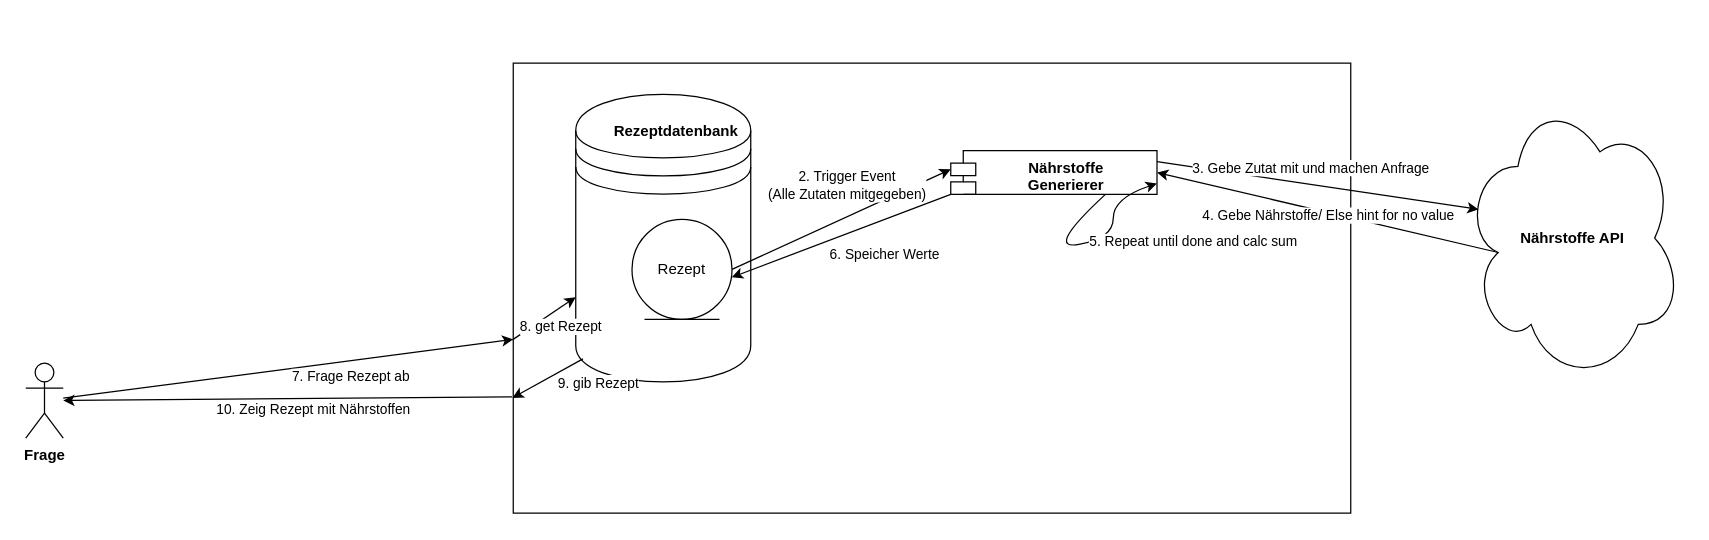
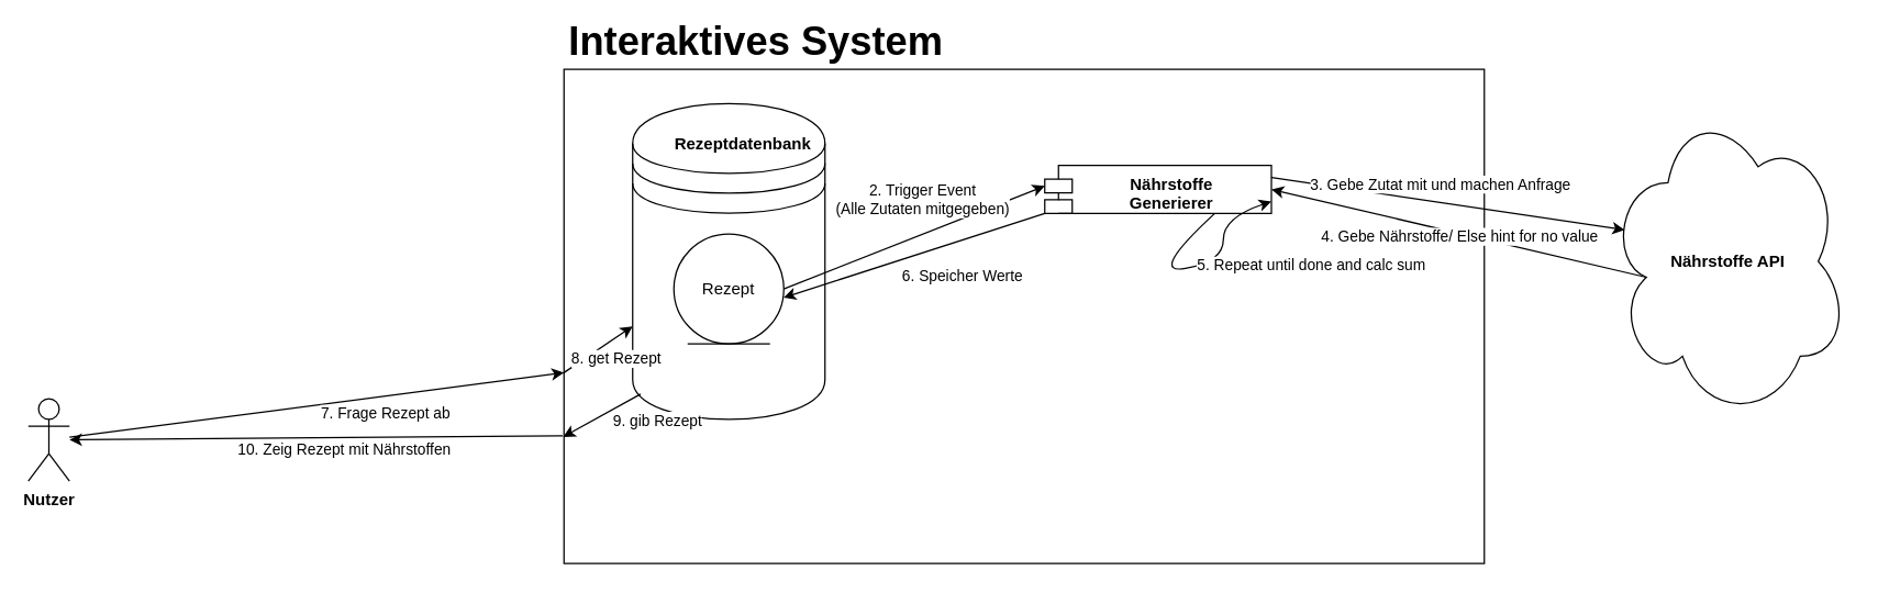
  <mxCell id="0" />
  <mxCell id="1" parent="0" />
  <mxCell id="2" style="edgeStyle=none;rounded=0;orthogonalLoop=1;jettySize=auto;html=1;" edge="1" parent="1" target="6"><mxGeometry relative="1" as="geometry"><mxPoint x="409" y="317" as="sourcePoint" /></mxGeometry></mxCell>
  <mxCell id="3" value="10. Zeig Rezept mit Nährstoffen" style="edgeLabel;html=1;align=center;verticalAlign=middle;resizable=0;points=[];" vertex="1" connectable="0" parent="2"><mxGeometry x="-0.111" relative="1" as="geometry"><mxPoint y="8.33" as="offset" /></mxGeometry></mxCell>
  <mxCell id="4" value="" style="rounded=0;whiteSpace=wrap;html=1;" parent="1" vertex="1"><mxGeometry x="410" y="50" width="670" height="360" as="geometry" /></mxCell>
  <mxCell id="5" value="" style="shape=datastore;whiteSpace=wrap;html=1;" parent="1" vertex="1"><mxGeometry x="460" y="75" width="140" height="230" as="geometry" /></mxCell>
- <mxCell id="6" value="Frage" style="shape=umlActor;verticalLabelPosition=bottom;verticalAlign=top;html=1;outlineConnect=0;fontStyle=1" parent="1" vertex="1"><mxGeometry x="20" y="290" width="30" height="60" as="geometry" /></mxCell>
+ <mxCell id="6" value="Nutzer" style="shape=umlActor;verticalLabelPosition=bottom;verticalAlign=top;html=1;outlineConnect=0;fontStyle=1" parent="1" vertex="1"><mxGeometry x="20" y="290" width="30" height="60" as="geometry" /></mxCell>
  <mxCell id="7" value="Rezeptdatenbank" style="text;html=1;strokeColor=none;fillColor=none;align=center;verticalAlign=middle;whiteSpace=wrap;rounded=0;fontStyle=1" parent="1" vertex="1"><mxGeometry x="487.5" y="95" width="105" height="20" as="geometry" /></mxCell>
+ <mxCell id="8" value="&lt;b&gt;&lt;font style=&quot;font-size: 29px&quot;&gt;Interaktives System&lt;/font&gt;&lt;/b&gt;" style="text;html=1;strokeColor=none;fillColor=none;align=center;verticalAlign=middle;whiteSpace=wrap;rounded=0;" parent="1" vertex="1"><mxGeometry x="410" width="280" height="20" as="geometry" y="20" /></mxCell>
  <mxCell id="9" style="edgeStyle=none;rounded=0;orthogonalLoop=1;jettySize=auto;html=1;exitX=1;exitY=0.5;exitDx=0;exitDy=0;entryX=0;entryY=0;entryDx=0;entryDy=15;entryPerimeter=0;" edge="1" parent="1" source="13" target="21"><mxGeometry relative="1" as="geometry" /></mxCell>
  <mxCell id="10" value="2. Trigger Event &lt;br&gt;(Alle Zutaten mitgegeben)" style="edgeLabel;html=1;align=center;verticalAlign=middle;resizable=0;points=[];" vertex="1" connectable="0" parent="9"><mxGeometry x="0.095" relative="1" as="geometry"><mxPoint x="-3.92" y="-23.98" as="offset" /></mxGeometry></mxCell>
  <mxCell id="11" style="edgeStyle=none;rounded=0;orthogonalLoop=1;jettySize=auto;html=1;exitX=0.041;exitY=0.92;exitDx=0;exitDy=0;entryX=-0.001;entryY=0.744;entryDx=0;entryDy=0;entryPerimeter=0;exitPerimeter=0;" edge="1" parent="1" source="5" target="4"><mxGeometry relative="1" as="geometry" /></mxCell>
  <mxCell id="12" value="9. gib Rezept" style="edgeLabel;html=1;align=center;verticalAlign=middle;resizable=0;points=[];" vertex="1" connectable="0" parent="11"><mxGeometry x="0.319" relative="1" as="geometry"><mxPoint x="49.17" y="-2.32" as="offset" /></mxGeometry></mxCell>
- <mxCell id="13" value="Rezept" style="ellipse;shape=umlEntity;whiteSpace=wrap;html=1;" vertex="1" parent="1"><mxGeometry x="505" y="175" width="80" height="80" as="geometry" /></mxCell>
+ <mxCell id="13" value="Rezept" style="ellipse;shape=umlEntity;whiteSpace=wrap;html=1;" vertex="1" parent="1"><mxGeometry x="490" y="170" width="80" height="80" as="geometry" /></mxCell>
  <mxCell id="14" style="edgeStyle=none;rounded=0;orthogonalLoop=1;jettySize=auto;html=1;exitX=0.16;exitY=0.55;exitDx=0;exitDy=0;exitPerimeter=0;entryX=1;entryY=0.5;entryDx=0;entryDy=0;" edge="1" parent="1" source="16" target="21"><mxGeometry relative="1" as="geometry" /></mxCell>
  <mxCell id="15" value="4. Gebe Nährstoffe/ Else hint for no value" style="edgeLabel;html=1;align=center;verticalAlign=middle;resizable=0;points=[];" vertex="1" connectable="0" parent="14"><mxGeometry x="0.378" relative="1" as="geometry"><mxPoint x="51.58" y="13.68" as="offset" /></mxGeometry></mxCell>
  <mxCell id="16" value="Nährstoffe API" style="ellipse;shape=cloud;whiteSpace=wrap;html=1;fontStyle=1" vertex="1" parent="1"><mxGeometry x="1170" y="75" width="175" height="230" as="geometry" /></mxCell>
  <mxCell id="17" style="edgeStyle=none;rounded=0;orthogonalLoop=1;jettySize=auto;html=1;exitX=1;exitY=0.25;exitDx=0;exitDy=0;entryX=0.07;entryY=0.4;entryDx=0;entryDy=0;entryPerimeter=0;" edge="1" parent="1" source="21" target="16"><mxGeometry relative="1" as="geometry" /></mxCell>
  <mxCell id="18" value="3. Gebe Zutat mit und machen Anfrage" style="edgeLabel;html=1;align=center;verticalAlign=middle;resizable=0;points=[];" vertex="1" connectable="0" parent="17"><mxGeometry x="-0.193" relative="1" as="geometry"><mxPoint x="18.28" y="-11.09" as="offset" /></mxGeometry></mxCell>
  <mxCell id="19" style="edgeStyle=none;rounded=0;orthogonalLoop=1;jettySize=auto;html=1;exitX=0;exitY=0;exitDx=0;exitDy=35;exitPerimeter=0;entryX=0.998;entryY=0.579;entryDx=0;entryDy=0;entryPerimeter=0;" edge="1" parent="1" source="21" target="13"><mxGeometry relative="1" as="geometry" /></mxCell>
  <mxCell id="20" value="6. Speicher Werte" style="edgeLabel;html=1;align=center;verticalAlign=middle;resizable=0;points=[];" vertex="1" connectable="0" parent="19"><mxGeometry x="-0.122" y="1" relative="1" as="geometry"><mxPoint x="23.05" y="17.17" as="offset" /></mxGeometry></mxCell>
  <mxCell id="21" value="Nährstoffe&#10;Generierer" style="shape=module;align=left;spacingLeft=20;align=center;verticalAlign=top;fontStyle=1" vertex="1" parent="1"><mxGeometry x="760" y="120" width="165" height="35" as="geometry" /></mxCell>
  <mxCell id="22" value="" style="curved=1;endArrow=classic;html=1;entryX=1;entryY=0.75;entryDx=0;entryDy=0;exitX=0.75;exitY=1;exitDx=0;exitDy=0;" edge="1" parent="1" source="21" target="21"><mxGeometry width="50" height="50" relative="1" as="geometry"><mxPoint x="800" y="240" as="sourcePoint" /><mxPoint x="850" y="190" as="targetPoint" /><Array as="points"><mxPoint x="835" y="200" /><mxPoint x="890" y="190" /><mxPoint x="890" y="158" /></Array></mxGeometry></mxCell>
  <mxCell id="23" value="5. Repeat until done and calc sum" style="edgeLabel;html=1;align=center;verticalAlign=middle;resizable=0;points=[];" vertex="1" connectable="0" parent="22"><mxGeometry x="-0.101" y="2" relative="1" as="geometry"><mxPoint x="99.73" y="-1.56" as="offset" /></mxGeometry></mxCell>
  <mxCell id="24" value="" style="endArrow=classic;html=1;entryX=0;entryY=0.614;entryDx=0;entryDy=0;entryPerimeter=0;" edge="1" parent="1" source="6" target="4"><mxGeometry width="50" height="50" relative="1" as="geometry"><mxPoint x="80" y="410" as="sourcePoint" /><mxPoint x="130" y="360" as="targetPoint" /></mxGeometry></mxCell>
  <mxCell id="25" value="7. Frage Rezept ab" style="edgeLabel;html=1;align=center;verticalAlign=middle;resizable=0;points=[];" vertex="1" connectable="0" parent="24"><mxGeometry x="0.052" relative="1" as="geometry"><mxPoint x="40.57" y="6.69" as="offset" /></mxGeometry></mxCell>
  <mxCell id="26" style="edgeStyle=none;rounded=0;orthogonalLoop=1;jettySize=auto;html=1;exitX=-0.001;exitY=0.615;exitDx=0;exitDy=0;exitPerimeter=0;" edge="1" parent="1" source="4" target="5"><mxGeometry relative="1" as="geometry" /></mxCell>
  <mxCell id="27" value="8. get Rezept" style="edgeLabel;html=1;align=center;verticalAlign=middle;resizable=0;points=[];" vertex="1" connectable="0" parent="26"><mxGeometry x="-0.464" y="1" relative="1" as="geometry"><mxPoint x="25.92" y="-1.31" as="offset" /></mxGeometry></mxCell>
